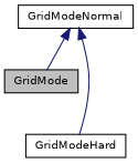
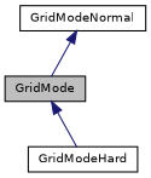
  digraph {
    node [color=black fillcolor=white fontname=Helvetica fontsize=10 shape=record style=filled]
    edge [color=midnightblue dir=back fontname=Helvetica fontsize=10 labelfontname=Helvetica labelfontsize=10 style=solid]
    n1 [fillcolor=grey75 fontcolor=black height=0.2 label=GridMode width=0.4]
    n2 [height=0.2 label=GridModeHard width=0.4]
    n3 [height=0.2 label=GridModeNormal width=0.4]
-   n3 -> n2
+   n1 -> n2
    n3 -> n1
  }
